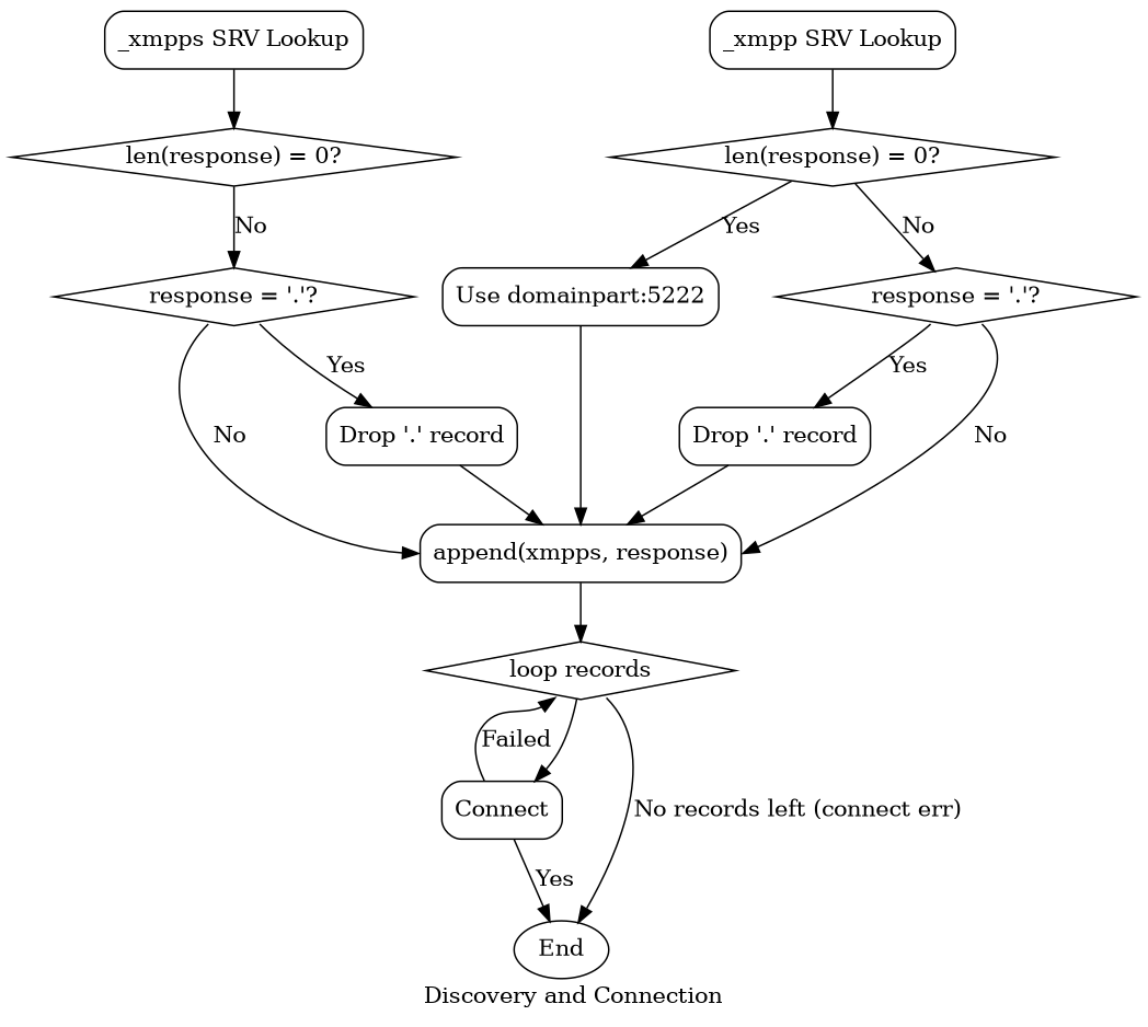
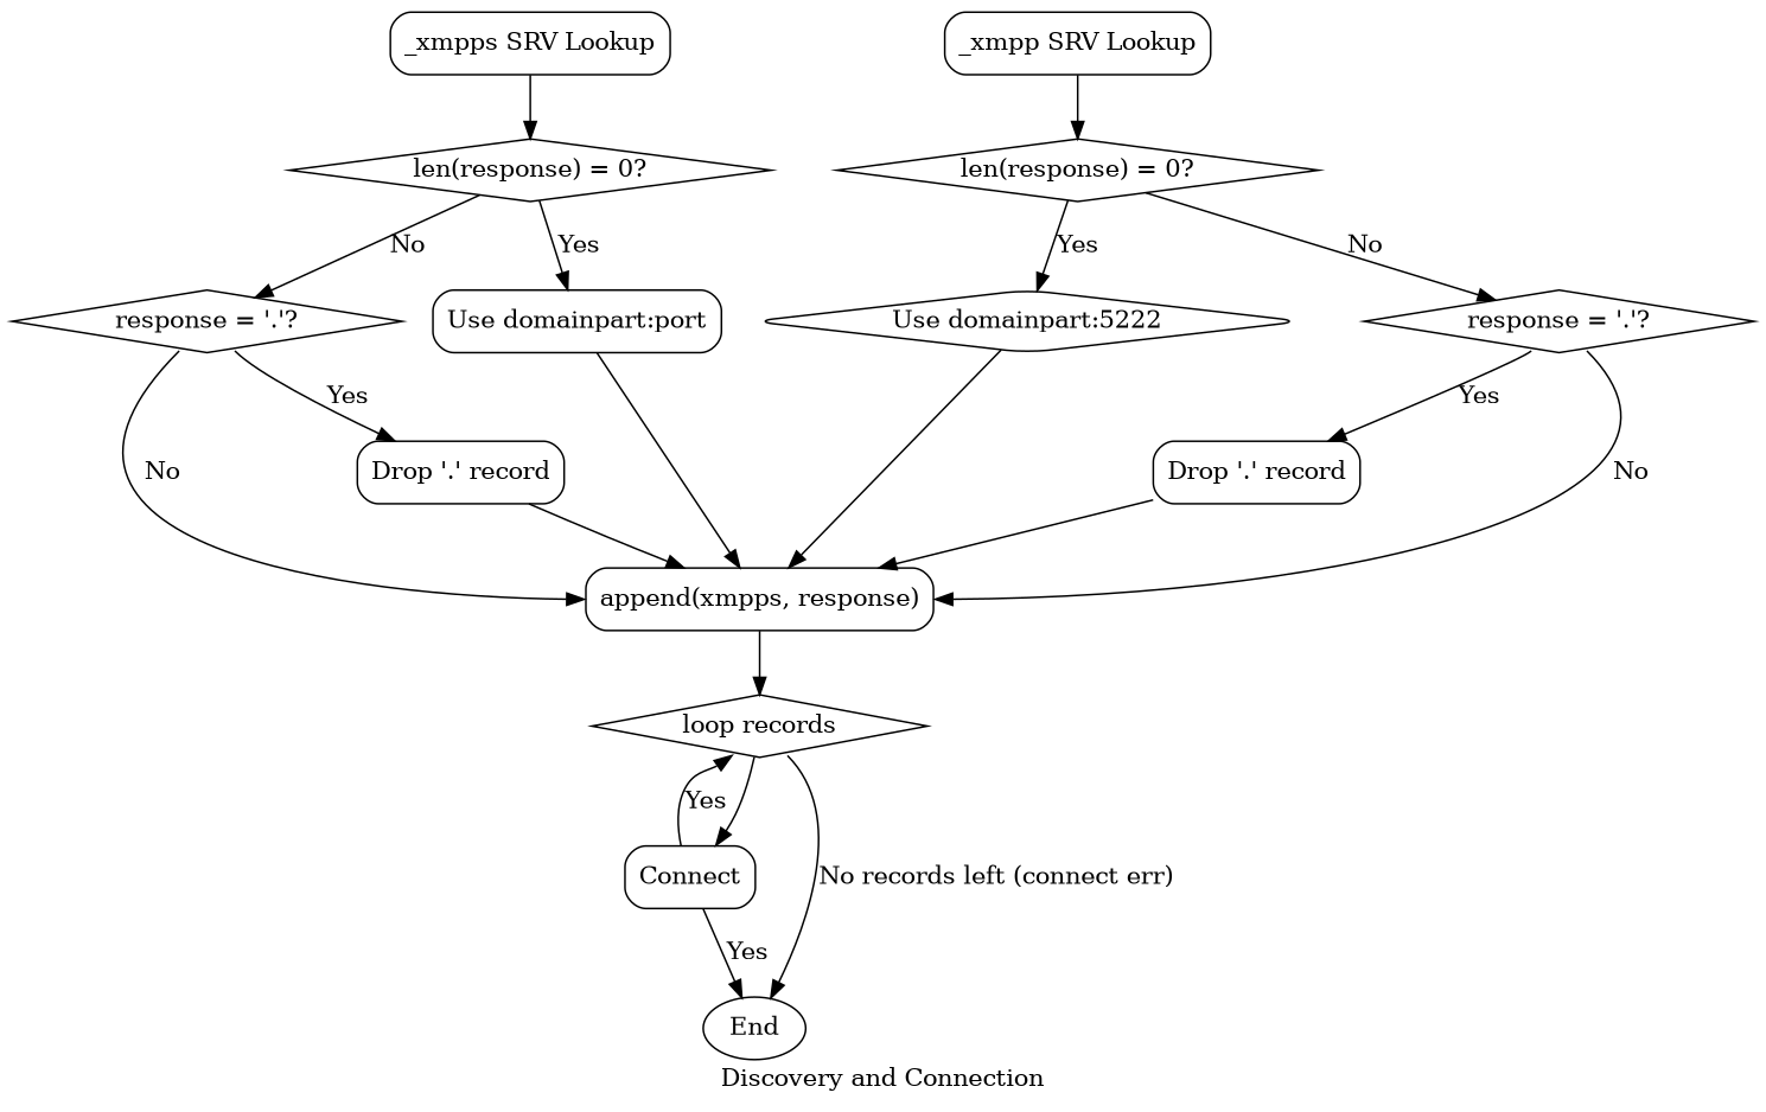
  digraph {
    label="Discovery and Connection"
    node [shape=box style=rounded]
    n1 [label="_xmpps SRV Lookup"]
    n2 [label="_xmpp SRV Lookup"]
    n3 [label="response = '.'?" shape=diamond style=""]
+   n4 [label="Use domainpart:port"]
    n5 [label="response = '.'?" shape=diamond style=""]
-   n6 [label="Use domainpart:5222"]
+   n6 [label="Use domainpart:5222" shape=diamond]
    n7 [label="len(response) = 0?" shape=diamond style=""]
    n8 [label="len(response) = 0?" shape=diamond style=""]
    n9 [label="Drop '.' record"]
    n10 [label="append(xmpps, response)"]
    n11 [label="Drop '.' record"]
    n12 [label="loop records" shape=diamond style=""]
    n13 [label=Connect]
    n14 [label=End shape=oval style=""]
    subgraph sub_1 {
      rank=same
      n1
      n2
    }
    subgraph sub_2 {
      rank=same
      n3
+     n4
      n5
      n6
    }
    subgraph sub_3 {
      rank=same
      rankdir=LR
      n5
      n6
    }
    n1 -> n7
    n2 -> n8 [ordering=in]
    n3 -> n9 [label=Yes tailport=se]
    n3 -> n10 [headport=w label=No tailport=sw]
+   n4 -> n10
    n5 -> n10 [headport=e label=No tailport=se]
    n5 -> n11 [label=Yes tailport=sw]
    n6 -> n5 [style=invis]
    n6 -> n10
    n7 -> n3 [label=No]
+   n7 -> n4 [label=Yes]
    n8 -> n5 [label=No]
    n8 -> n6 [label=Yes]
    n9 -> n10
    n10 -> n12
    n11 -> n10
    n12 -> n13
    n12 -> n14 [label="No records left (connect err)" tailport=se]
-   n13 -> n12 [headport=sw label=Failed]
+   n13 -> n12 [headport=sw label=Yes]
    n13 -> n14 [label=Yes]
  }
